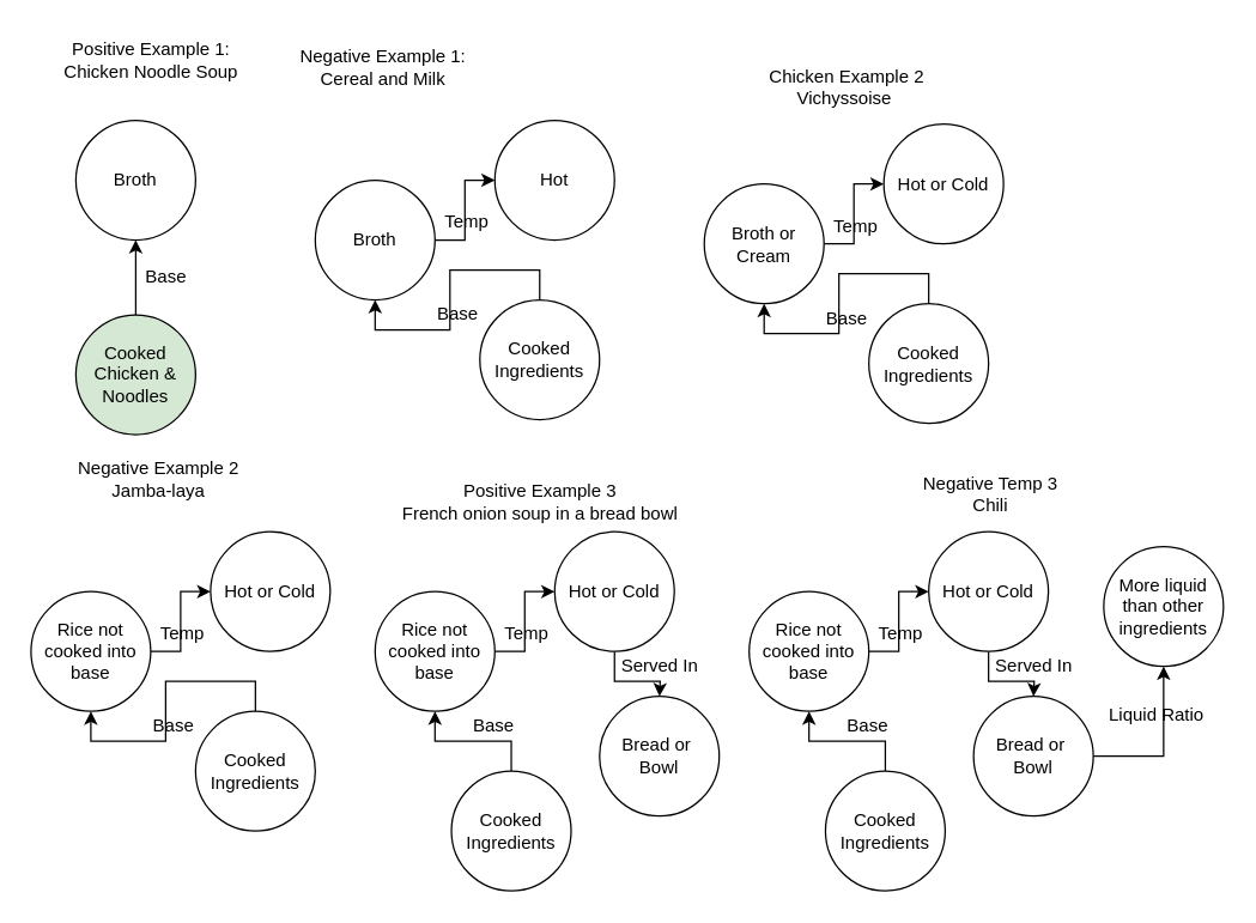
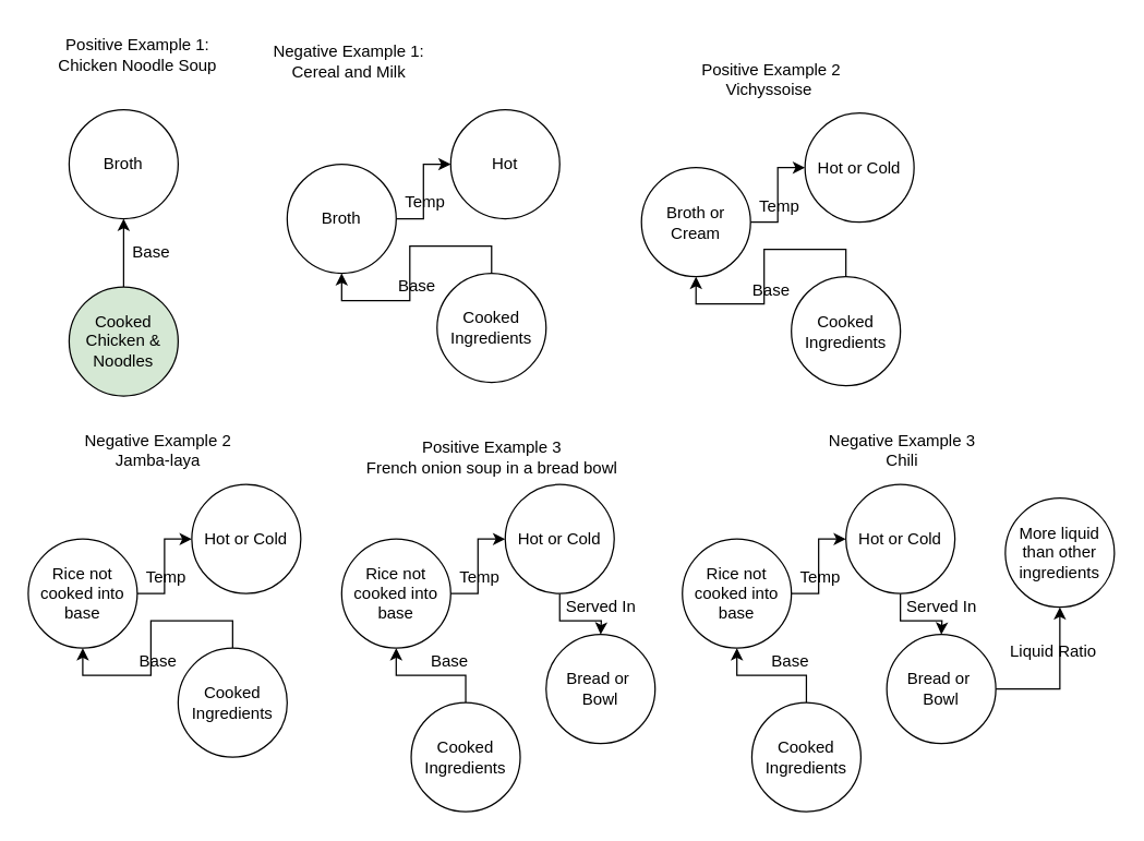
  <mxCell id="0" />
  <mxCell id="1" parent="0" />
  <mxCell id="2" value="Broth" style="ellipse;whiteSpace=wrap;html=1;aspect=fixed;" parent="1" vertex="1"><mxGeometry x="50" y="80" width="80" height="80" as="geometry" /></mxCell>
  <mxCell id="3" style="edgeStyle=orthogonalEdgeStyle;rounded=0;orthogonalLoop=1;jettySize=auto;html=1;exitX=0.5;exitY=0;exitDx=0;exitDy=0;entryX=0.5;entryY=1;entryDx=0;entryDy=0;" parent="1" source="4" target="2" edge="1"><mxGeometry relative="1" as="geometry" /></mxCell>
  <mxCell id="4" value="Cooked Chicken &amp;amp; Noodles" style="ellipse;whiteSpace=wrap;html=1;fillColor=#d5e8d4;" parent="1" vertex="1"><mxGeometry x="50" y="210" width="80" height="80" as="geometry" /></mxCell>
  <mxCell id="5" value="Base" style="text;html=1;align=center;verticalAlign=middle;resizable=0;points=[];autosize=1;strokeColor=none;fillColor=none;" parent="1" vertex="1"><mxGeometry x="85" y="170" width="50" height="30" as="geometry" /></mxCell>
  <mxCell id="6" value="Positive Example 1:&lt;div&gt;Chicken Noodle Soup&lt;/div&gt;" style="text;html=1;align=center;verticalAlign=middle;resizable=0;points=[];autosize=1;strokeColor=none;fillColor=none;" parent="1" vertex="1"><mxGeometry x="30" y="20" width="140" height="40" as="geometry" /></mxCell>
  <mxCell id="7" value="" style="edgeStyle=orthogonalEdgeStyle;rounded=0;orthogonalLoop=1;jettySize=auto;html=1;" parent="1" source="8" target="13" edge="1"><mxGeometry relative="1" as="geometry" /></mxCell>
  <mxCell id="8" value="Broth" style="ellipse;whiteSpace=wrap;html=1;aspect=fixed;" parent="1" vertex="1"><mxGeometry x="210" y="120" width="80" height="80" as="geometry" /></mxCell>
  <mxCell id="9" style="edgeStyle=orthogonalEdgeStyle;rounded=0;orthogonalLoop=1;jettySize=auto;html=1;exitX=0.5;exitY=0;exitDx=0;exitDy=0;entryX=0.5;entryY=1;entryDx=0;entryDy=0;" parent="1" source="10" target="8" edge="1"><mxGeometry relative="1" as="geometry" /></mxCell>
  <mxCell id="10" value="Cooked Ingredients" style="ellipse;whiteSpace=wrap;html=1;" parent="1" vertex="1"><mxGeometry x="320" y="200" width="80" height="80" as="geometry" /></mxCell>
  <mxCell id="11" value="Base" style="text;html=1;align=center;verticalAlign=middle;resizable=0;points=[];autosize=1;strokeColor=none;fillColor=none;" parent="1" vertex="1"><mxGeometry x="280" y="195" width="50" height="30" as="geometry" /></mxCell>
  <mxCell id="12" value="Negative Example 1:&lt;div&gt;Cereal and Milk&lt;/div&gt;" style="text;html=1;align=center;verticalAlign=middle;resizable=0;points=[];autosize=1;strokeColor=none;fillColor=none;" parent="1" vertex="1"><mxGeometry x="190" y="25" width="130" height="40" as="geometry" /></mxCell>
  <mxCell id="13" value="Hot" style="ellipse;whiteSpace=wrap;html=1;aspect=fixed;" parent="1" vertex="1"><mxGeometry x="330" y="80" width="80" height="80" as="geometry" /></mxCell>
  <mxCell id="14" value="Temp" style="text;html=1;align=center;verticalAlign=middle;resizable=0;points=[];autosize=1;strokeColor=none;fillColor=none;" parent="1" vertex="1"><mxGeometry x="286" y="133" width="50" height="30" as="geometry" /></mxCell>
  <mxCell id="15" value="" style="edgeStyle=orthogonalEdgeStyle;rounded=0;orthogonalLoop=1;jettySize=auto;html=1;" parent="1" source="16" target="21" edge="1"><mxGeometry relative="1" as="geometry" /></mxCell>
  <mxCell id="16" value="Broth or Cream" style="ellipse;whiteSpace=wrap;html=1;aspect=fixed;" parent="1" vertex="1"><mxGeometry x="470" y="122.5" width="80" height="80" as="geometry" /></mxCell>
  <mxCell id="17" style="edgeStyle=orthogonalEdgeStyle;rounded=0;orthogonalLoop=1;jettySize=auto;html=1;exitX=0.5;exitY=0;exitDx=0;exitDy=0;entryX=0.5;entryY=1;entryDx=0;entryDy=0;" parent="1" source="18" target="16" edge="1"><mxGeometry relative="1" as="geometry" /></mxCell>
  <mxCell id="18" value="Cooked Ingredients" style="ellipse;whiteSpace=wrap;html=1;" parent="1" vertex="1"><mxGeometry x="580" y="202.5" width="80" height="80" as="geometry" /></mxCell>
  <mxCell id="19" value="Base" style="text;html=1;align=center;verticalAlign=middle;resizable=0;points=[];autosize=1;strokeColor=none;fillColor=none;" parent="1" vertex="1"><mxGeometry x="540" y="197.5" width="50" height="30" as="geometry" /></mxCell>
- <mxCell id="20" value="Chicken Example 2&lt;div&gt;Vichyssoise&amp;nbsp;&lt;/div&gt;" style="text;html=1;align=center;verticalAlign=middle;resizable=0;points=[];autosize=1;strokeColor=none;fillColor=none;" parent="1" vertex="1"><mxGeometry x="500" y="37.5" width="130" height="40" as="geometry" /></mxCell>
+ <mxCell id="20" value="Positive Example 2&lt;div&gt;Vichyssoise&amp;nbsp;&lt;/div&gt;" style="text;html=1;align=center;verticalAlign=middle;resizable=0;points=[];autosize=1;strokeColor=none;fillColor=none;" parent="1" vertex="1"><mxGeometry x="500" y="37.5" width="130" height="40" as="geometry" /></mxCell>
  <mxCell id="21" value="Hot or Cold" style="ellipse;whiteSpace=wrap;html=1;aspect=fixed;" parent="1" vertex="1"><mxGeometry x="590" y="82.5" width="80" height="80" as="geometry" /></mxCell>
  <mxCell id="22" value="Temp" style="text;html=1;align=center;verticalAlign=middle;resizable=0;points=[];autosize=1;strokeColor=none;fillColor=none;" parent="1" vertex="1"><mxGeometry x="546" y="135.5" width="50" height="30" as="geometry" /></mxCell>
  <mxCell id="23" value="" style="edgeStyle=orthogonalEdgeStyle;rounded=0;orthogonalLoop=1;jettySize=auto;html=1;" parent="1" source="24" target="29" edge="1"><mxGeometry relative="1" as="geometry" /></mxCell>
  <mxCell id="24" value="Rice not cooked into base" style="ellipse;whiteSpace=wrap;html=1;aspect=fixed;" parent="1" vertex="1"><mxGeometry x="20" y="395" width="80" height="80" as="geometry" /></mxCell>
  <mxCell id="25" style="edgeStyle=orthogonalEdgeStyle;rounded=0;orthogonalLoop=1;jettySize=auto;html=1;exitX=0.5;exitY=0;exitDx=0;exitDy=0;entryX=0.5;entryY=1;entryDx=0;entryDy=0;" parent="1" source="26" target="24" edge="1"><mxGeometry relative="1" as="geometry" /></mxCell>
  <mxCell id="26" value="Cooked Ingredients" style="ellipse;whiteSpace=wrap;html=1;" parent="1" vertex="1"><mxGeometry x="130" y="475" width="80" height="80" as="geometry" /></mxCell>
  <mxCell id="27" value="Base" style="text;html=1;align=center;verticalAlign=middle;resizable=0;points=[];autosize=1;strokeColor=none;fillColor=none;" parent="1" vertex="1"><mxGeometry x="90" y="470" width="50" height="30" as="geometry" /></mxCell>
- <mxCell id="28" value="Negative Example 2&lt;div&gt;Jamba-laya&lt;/div&gt;" style="text;html=1;align=center;verticalAlign=middle;resizable=0;points=[];autosize=1;strokeColor=none;fillColor=none;" parent="1" vertex="1"><mxGeometry x="40" y="300" width="130" height="40" as="geometry" /></mxCell>
+ <mxCell id="28" value="Negative Example 2&lt;div&gt;Jamba-laya&lt;/div&gt;" style="text;html=1;align=center;verticalAlign=middle;resizable=0;points=[];autosize=1;strokeColor=none;fillColor=none;" parent="1" vertex="1"><mxGeometry x="50" y="310" width="130" height="40" as="geometry" /></mxCell>
  <mxCell id="29" value="Hot or Cold" style="ellipse;whiteSpace=wrap;html=1;aspect=fixed;" parent="1" vertex="1"><mxGeometry x="140" y="355" width="80" height="80" as="geometry" /></mxCell>
  <mxCell id="30" value="Temp" style="text;html=1;align=center;verticalAlign=middle;resizable=0;points=[];autosize=1;strokeColor=none;fillColor=none;" parent="1" vertex="1"><mxGeometry x="96" y="408" width="50" height="30" as="geometry" /></mxCell>
  <mxCell id="31" value="" style="edgeStyle=orthogonalEdgeStyle;rounded=0;orthogonalLoop=1;jettySize=auto;html=1;" parent="1" source="32" target="38" edge="1"><mxGeometry relative="1" as="geometry" /></mxCell>
  <mxCell id="32" value="Rice not cooked into base" style="ellipse;whiteSpace=wrap;html=1;aspect=fixed;" parent="1" vertex="1"><mxGeometry x="250" y="395" width="80" height="80" as="geometry" /></mxCell>
  <mxCell id="33" style="edgeStyle=orthogonalEdgeStyle;rounded=0;orthogonalLoop=1;jettySize=auto;html=1;exitX=0.5;exitY=0;exitDx=0;exitDy=0;entryX=0.5;entryY=1;entryDx=0;entryDy=0;" parent="1" source="34" target="32" edge="1"><mxGeometry relative="1" as="geometry" /></mxCell>
  <mxCell id="34" value="Cooked Ingredients" style="ellipse;whiteSpace=wrap;html=1;" parent="1" vertex="1"><mxGeometry x="301" y="515" width="80" height="80" as="geometry" /></mxCell>
  <mxCell id="35" value="Base" style="text;html=1;align=center;verticalAlign=middle;resizable=0;points=[];autosize=1;strokeColor=none;fillColor=none;" parent="1" vertex="1"><mxGeometry x="304" y="470" width="50" height="30" as="geometry" /></mxCell>
  <mxCell id="36" value="Positive Example 3&lt;div&gt;French onion soup in a bread bowl&lt;/div&gt;" style="text;html=1;align=center;verticalAlign=middle;resizable=0;points=[];autosize=1;strokeColor=none;fillColor=none;" parent="1" vertex="1"><mxGeometry x="255" y="315" width="210" height="40" as="geometry" /></mxCell>
  <mxCell id="37" style="edgeStyle=orthogonalEdgeStyle;rounded=0;orthogonalLoop=1;jettySize=auto;html=1;exitX=0.5;exitY=1;exitDx=0;exitDy=0;" parent="1" source="38" edge="1"><mxGeometry relative="1" as="geometry"><mxPoint x="440" y="465" as="targetPoint" /></mxGeometry></mxCell>
  <mxCell id="38" value="Hot or Cold" style="ellipse;whiteSpace=wrap;html=1;aspect=fixed;" parent="1" vertex="1"><mxGeometry x="370" y="355" width="80" height="80" as="geometry" /></mxCell>
  <mxCell id="39" value="Temp" style="text;html=1;align=center;verticalAlign=middle;resizable=0;points=[];autosize=1;strokeColor=none;fillColor=none;" parent="1" vertex="1"><mxGeometry x="326" y="408" width="50" height="30" as="geometry" /></mxCell>
  <mxCell id="40" value="Bread or&amp;nbsp;&lt;div&gt;Bowl&lt;/div&gt;" style="ellipse;whiteSpace=wrap;html=1;aspect=fixed;" parent="1" vertex="1"><mxGeometry x="400" y="465" width="80" height="80" as="geometry" /></mxCell>
  <mxCell id="41" value="Served In" style="text;html=1;align=center;verticalAlign=middle;resizable=0;points=[];autosize=1;strokeColor=none;fillColor=none;" parent="1" vertex="1"><mxGeometry x="405" y="430" width="70" height="30" as="geometry" /></mxCell>
  <mxCell id="42" value="" style="edgeStyle=orthogonalEdgeStyle;rounded=0;orthogonalLoop=1;jettySize=auto;html=1;" parent="1" source="43" target="49" edge="1"><mxGeometry relative="1" as="geometry" /></mxCell>
  <mxCell id="43" value="Rice not cooked into base" style="ellipse;whiteSpace=wrap;html=1;aspect=fixed;" parent="1" vertex="1"><mxGeometry x="500" y="395" width="80" height="80" as="geometry" /></mxCell>
  <mxCell id="44" style="edgeStyle=orthogonalEdgeStyle;rounded=0;orthogonalLoop=1;jettySize=auto;html=1;exitX=0.5;exitY=0;exitDx=0;exitDy=0;entryX=0.5;entryY=1;entryDx=0;entryDy=0;" parent="1" source="45" target="43" edge="1"><mxGeometry relative="1" as="geometry" /></mxCell>
  <mxCell id="45" value="Cooked Ingredients" style="ellipse;whiteSpace=wrap;html=1;" parent="1" vertex="1"><mxGeometry x="551" y="515" width="80" height="80" as="geometry" /></mxCell>
  <mxCell id="46" value="Base" style="text;html=1;align=center;verticalAlign=middle;resizable=0;points=[];autosize=1;strokeColor=none;fillColor=none;" parent="1" vertex="1"><mxGeometry x="554" y="470" width="50" height="30" as="geometry" /></mxCell>
- <mxCell id="47" value="Negative Temp 3&lt;div&gt;Chili&lt;/div&gt;" style="text;html=1;align=center;verticalAlign=middle;resizable=0;points=[];autosize=1;strokeColor=none;fillColor=none;" parent="1" vertex="1"><mxGeometry x="596" y="310" width="130" height="40" as="geometry" /></mxCell>
+ <mxCell id="47" value="Negative Example 3&lt;div&gt;Chili&lt;/div&gt;" style="text;html=1;align=center;verticalAlign=middle;resizable=0;points=[];autosize=1;strokeColor=none;fillColor=none;" parent="1" vertex="1"><mxGeometry x="596" y="310" width="130" height="40" as="geometry" /></mxCell>
  <mxCell id="48" style="edgeStyle=orthogonalEdgeStyle;rounded=0;orthogonalLoop=1;jettySize=auto;html=1;exitX=0.5;exitY=1;exitDx=0;exitDy=0;" parent="1" source="49" edge="1"><mxGeometry relative="1" as="geometry"><mxPoint x="690" y="465" as="targetPoint" /></mxGeometry></mxCell>
  <mxCell id="49" value="Hot or Cold" style="ellipse;whiteSpace=wrap;html=1;aspect=fixed;" parent="1" vertex="1"><mxGeometry x="620" y="355" width="80" height="80" as="geometry" /></mxCell>
  <mxCell id="50" value="Temp" style="text;html=1;align=center;verticalAlign=middle;resizable=0;points=[];autosize=1;strokeColor=none;fillColor=none;" parent="1" vertex="1"><mxGeometry x="576" y="408" width="50" height="30" as="geometry" /></mxCell>
  <mxCell id="51" value="" style="edgeStyle=orthogonalEdgeStyle;rounded=0;orthogonalLoop=1;jettySize=auto;html=1;" parent="1" source="52" target="54" edge="1"><mxGeometry relative="1" as="geometry" /></mxCell>
  <mxCell id="52" value="Bread or&amp;nbsp;&lt;div&gt;Bowl&lt;/div&gt;" style="ellipse;whiteSpace=wrap;html=1;aspect=fixed;" parent="1" vertex="1"><mxGeometry x="650" y="465" width="80" height="80" as="geometry" /></mxCell>
  <mxCell id="53" value="Served In" style="text;html=1;align=center;verticalAlign=middle;resizable=0;points=[];autosize=1;strokeColor=none;fillColor=none;" parent="1" vertex="1"><mxGeometry x="655" y="430" width="70" height="30" as="geometry" /></mxCell>
  <mxCell id="54" value="More liquid than other ingredients" style="ellipse;whiteSpace=wrap;html=1;aspect=fixed;" parent="1" vertex="1"><mxGeometry x="737" y="365" width="80" height="80" as="geometry" /></mxCell>
  <mxCell id="55" value="Liquid Ratio" style="text;html=1;align=center;verticalAlign=middle;resizable=0;points=[];autosize=1;strokeColor=none;fillColor=none;" parent="1" vertex="1"><mxGeometry x="727" y="463" width="90" height="30" as="geometry" /></mxCell>
